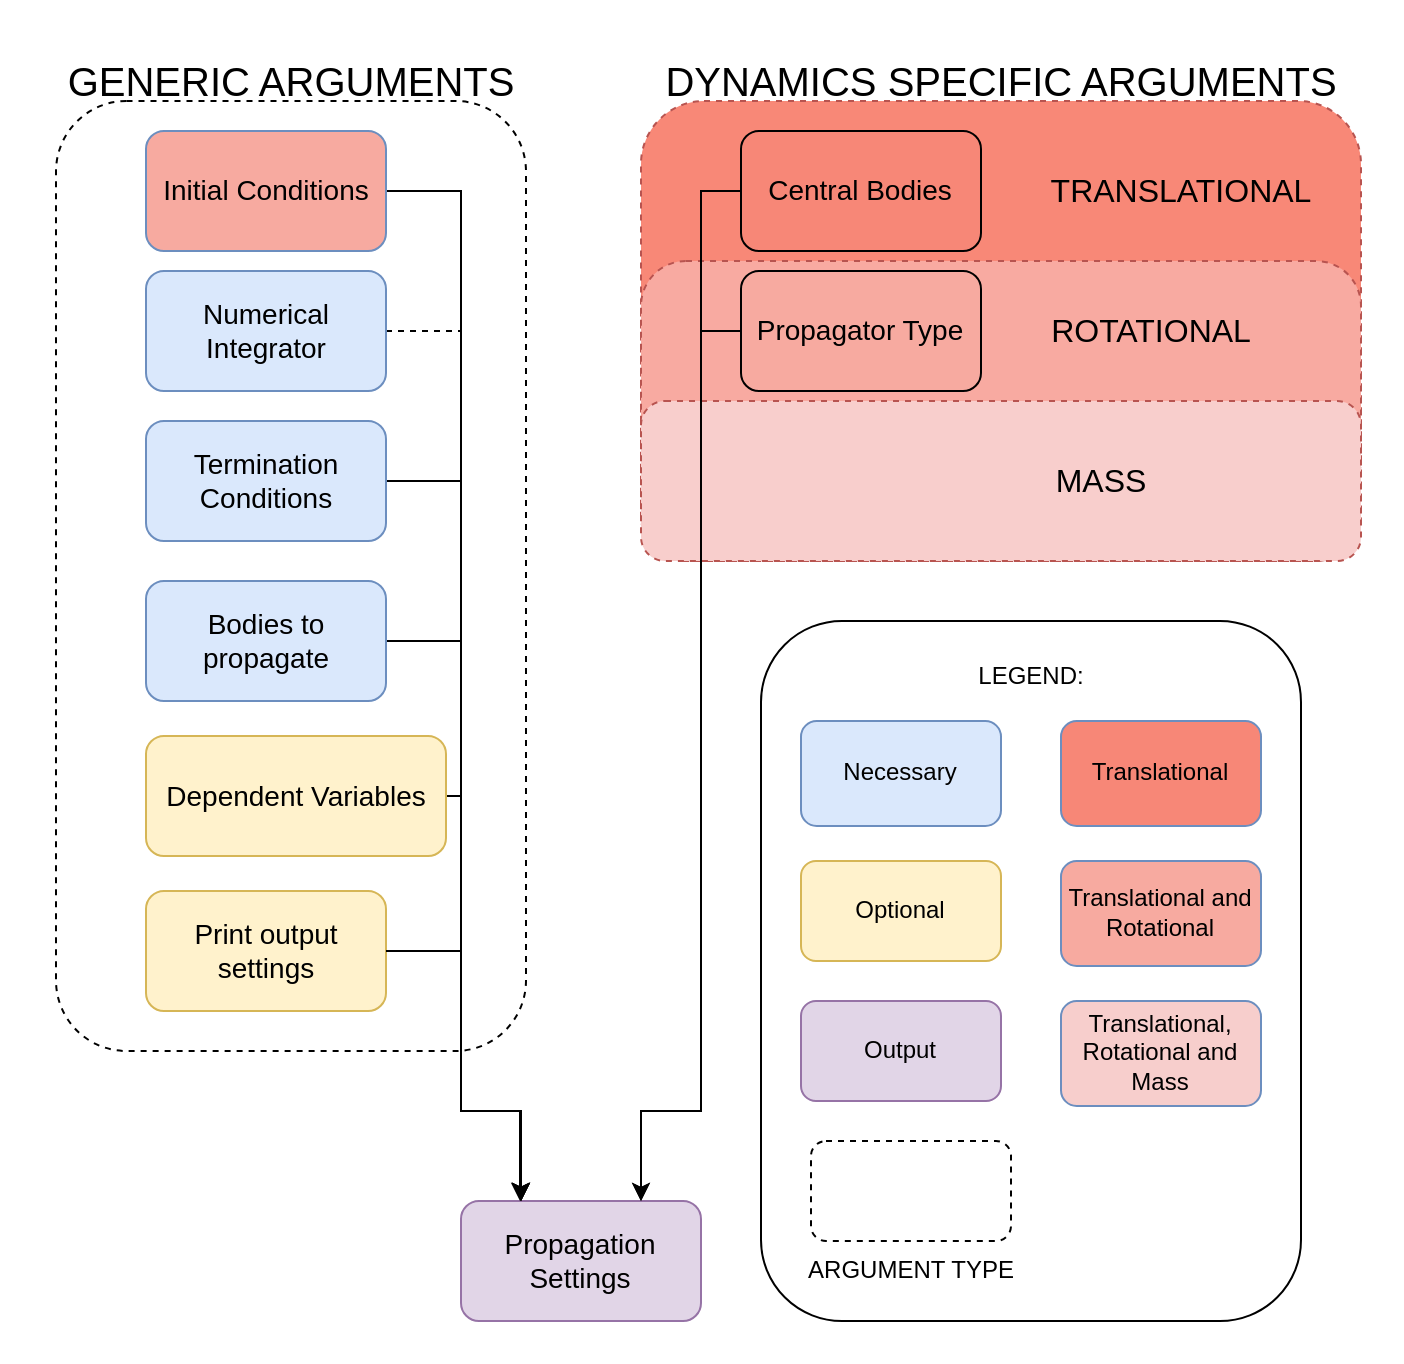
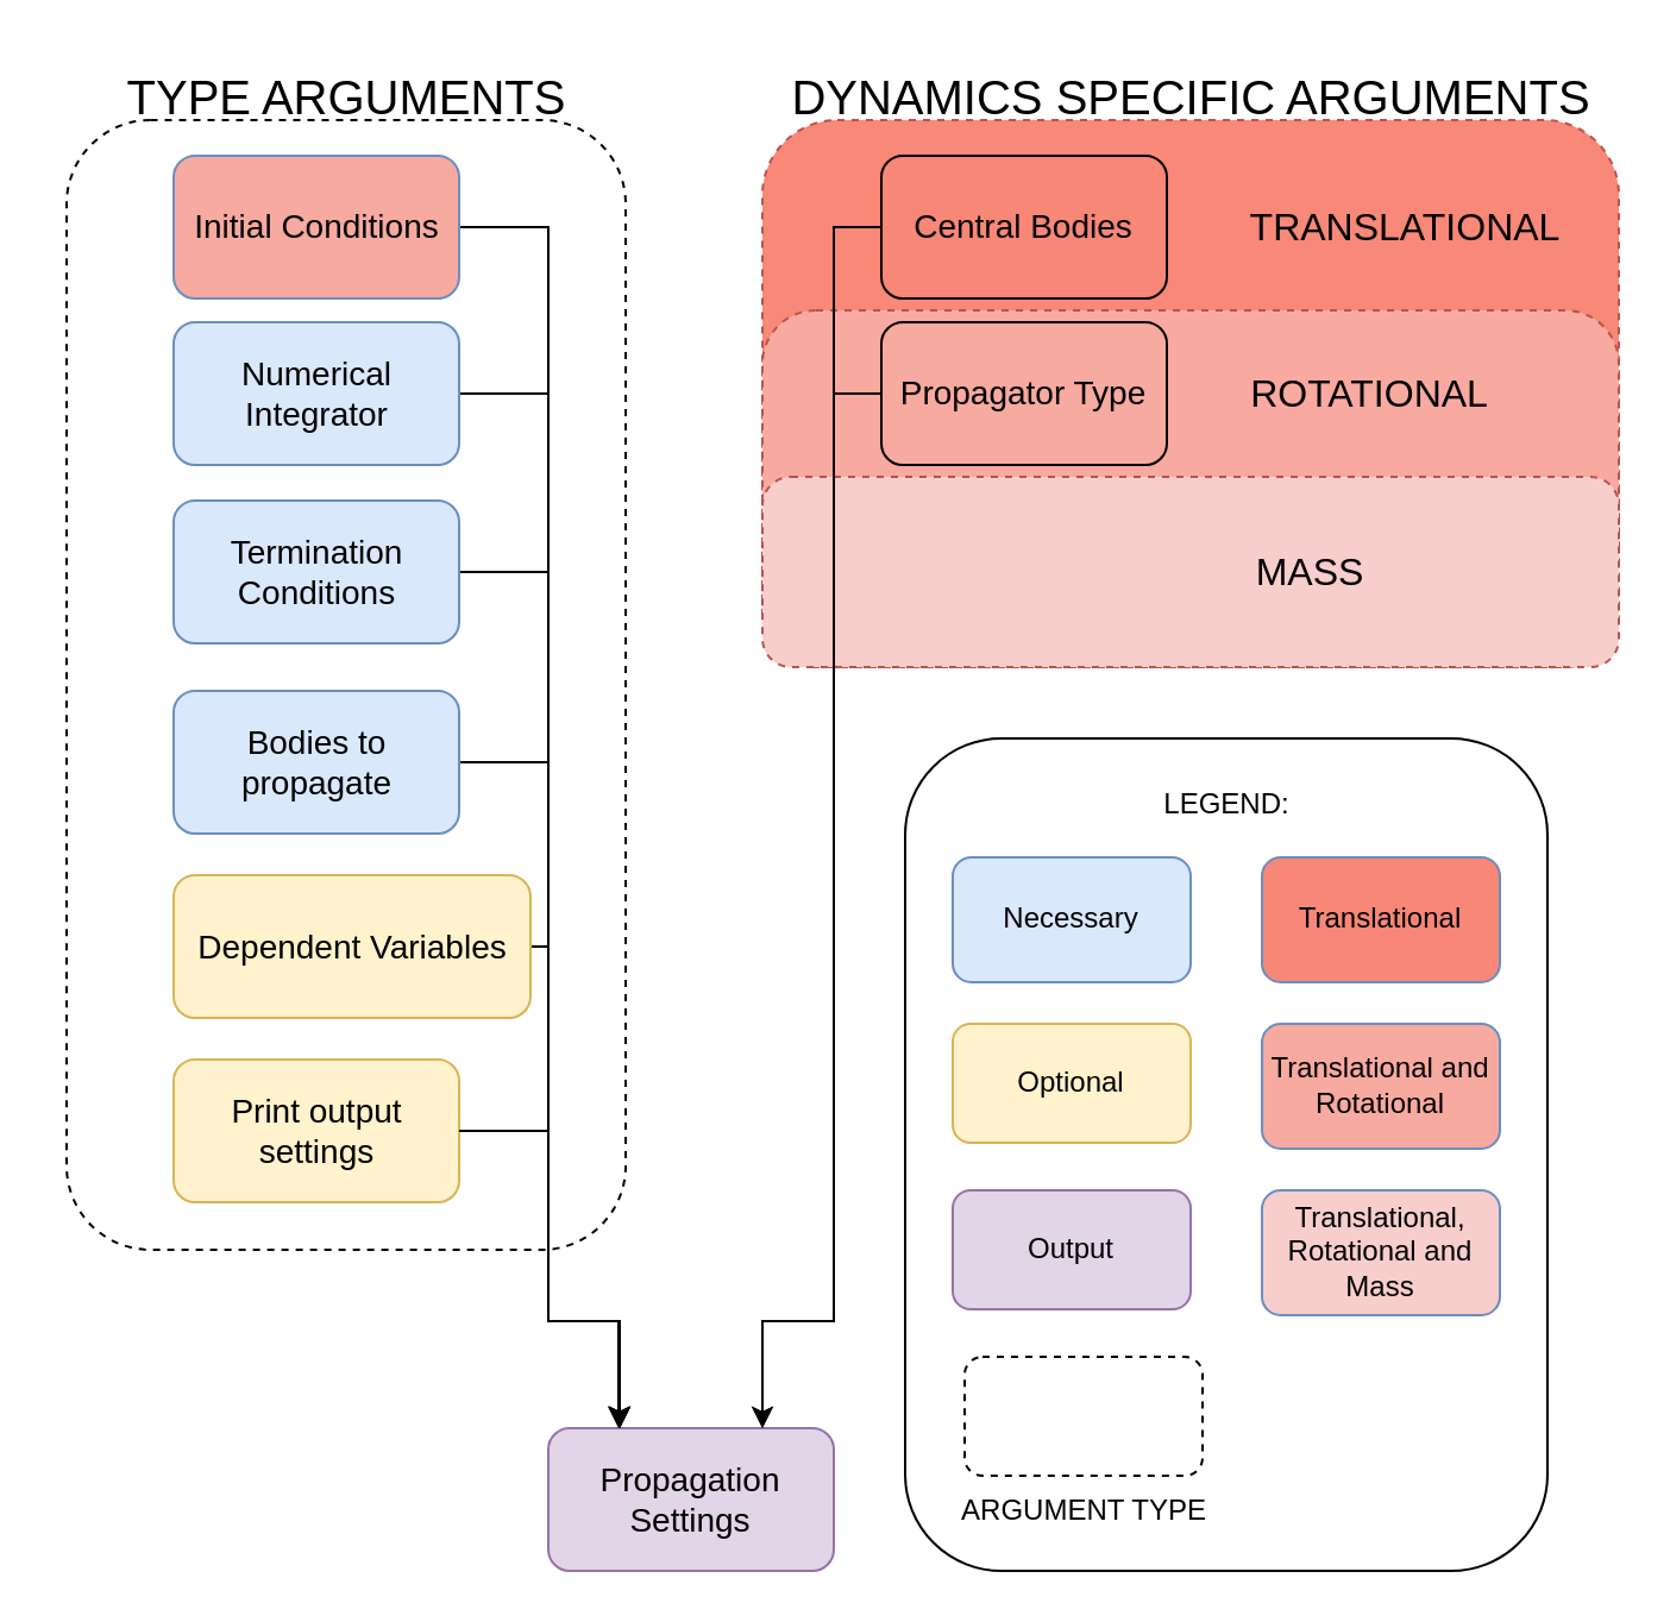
  <mxCell id="0" />
  <mxCell id="1" parent="0" />
  <mxCell id="2" value="" style="rounded=1;whiteSpace=wrap;html=1;labelPosition=right;verticalLabelPosition=top;align=left;verticalAlign=bottom;fillColor=#F88877;dashed=1;fontSize=16;sketch=0;glass=0;shadow=0;perimeterSpacing=0;strokeColor=#b85450;" parent="1" vertex="1"><mxGeometry x="320" y="50" width="360" height="210" as="geometry" /></mxCell>
  <mxCell id="3" value="&lt;span style=&quot;font-size: 14px&quot;&gt;Propagation Settings&lt;/span&gt;" style="rounded=1;whiteSpace=wrap;html=1;fillColor=#e1d5e7;strokeColor=#9673a6;" parent="1" vertex="1"><mxGeometry x="230" y="600" width="120" height="60" as="geometry" /></mxCell>
  <mxCell id="4" value="" style="rounded=1;whiteSpace=wrap;html=1;labelPosition=right;verticalLabelPosition=top;align=left;verticalAlign=bottom;fillColor=default;dashed=1;fontSize=16;" parent="1" vertex="1"><mxGeometry x="27.5" y="50" width="235" height="475" as="geometry" /></mxCell>
  <mxCell id="5" value="" style="edgeStyle=orthogonalEdgeStyle;rounded=0;orthogonalLoop=1;jettySize=auto;html=1;fontSize=20;endArrow=none;" parent="1" edge="1"><mxGeometry relative="1" as="geometry"><Array as="points" /><mxPoint x="370" y="70" as="targetPoint" /><mxPoint x="370" y="70" as="sourcePoint" /></mxGeometry></mxCell>
- <mxCell id="6" value="&lt;font style=&quot;font-size: 20px;&quot;&gt;GENERIC ARGUMENTS&lt;/font&gt;" style="text;html=1;align=center;verticalAlign=middle;resizable=0;points=[];autosize=1;strokeColor=none;fillColor=none;fontSize=16;" parent="1" vertex="1"><mxGeometry x="20" y="20" width="250" height="40" as="geometry" /></mxCell>
+ <mxCell id="6" value="&lt;font style=&quot;font-size: 20px;&quot;&gt;TYPE ARGUMENTS&lt;/font&gt;" style="text;html=1;align=center;verticalAlign=middle;resizable=0;points=[];autosize=1;strokeColor=none;fillColor=none;fontSize=16;" parent="1" vertex="1"><mxGeometry x="20" y="20" width="250" height="40" as="geometry" /></mxCell>
  <mxCell id="7" value="&lt;font style=&quot;font-size: 20px;&quot;&gt;DYNAMICS SPECIFIC ARGUMENTS&lt;/font&gt;" style="text;html=1;align=center;verticalAlign=middle;resizable=0;points=[];autosize=1;strokeColor=none;fillColor=none;fontSize=16;" parent="1" vertex="1"><mxGeometry x="320" y="20" width="360" height="40" as="geometry" /></mxCell>
  <mxCell id="8" style="edgeStyle=orthogonalEdgeStyle;rounded=0;orthogonalLoop=1;jettySize=auto;html=1;fontSize=20;entryX=0.25;entryY=0;entryDx=0;entryDy=0;" parent="1" source="9" target="3" edge="1"><mxGeometry relative="1" as="geometry"><mxPoint x="90" y="380" as="targetPoint" /><Array as="points"><mxPoint x="230" y="95" /><mxPoint x="230" y="555" /><mxPoint x="260" y="555" /></Array></mxGeometry></mxCell>
  <mxCell id="9" value="&lt;font style=&quot;font-size: 14px;&quot;&gt;Initial Conditions&lt;/font&gt;" style="rounded=1;whiteSpace=wrap;html=1;fillColor=#f7aaa0;strokeColor=#6c8ebf;" parent="1" vertex="1"><mxGeometry x="72.5" y="65" width="120" height="60" as="geometry" /></mxCell>
- <mxCell id="10" style="edgeStyle=orthogonalEdgeStyle;rounded=0;orthogonalLoop=1;jettySize=auto;html=1;entryX=0.25;entryY=0;entryDx=0;entryDy=0;fontSize=20;exitX=1;exitY=0.5;exitDx=0;exitDy=0;dashed=1;" parent="1" source="11" target="3" edge="1"><mxGeometry relative="1" as="geometry"><Array as="points"><mxPoint x="230" y="165" /><mxPoint x="230" y="555" /><mxPoint x="260" y="555" /></Array></mxGeometry></mxCell>
+ <mxCell id="10" style="edgeStyle=orthogonalEdgeStyle;rounded=0;orthogonalLoop=1;jettySize=auto;html=1;entryX=0.25;entryY=0;entryDx=0;entryDy=0;fontSize=20;exitX=1;exitY=0.5;exitDx=0;exitDy=0;" parent="1" source="11" target="3" edge="1"><mxGeometry relative="1" as="geometry"><Array as="points"><mxPoint x="230" y="165" /><mxPoint x="230" y="555" /><mxPoint x="260" y="555" /></Array></mxGeometry></mxCell>
  <mxCell id="11" value="&lt;font style=&quot;font-size: 14px;&quot;&gt;Numerical Integrator&lt;/font&gt;" style="rounded=1;whiteSpace=wrap;html=1;fillColor=#dae8fc;strokeColor=#6c8ebf;" parent="1" vertex="1"><mxGeometry x="72.5" y="135" width="120" height="60" as="geometry" /></mxCell>
  <mxCell id="12" style="edgeStyle=orthogonalEdgeStyle;rounded=0;orthogonalLoop=1;jettySize=auto;html=1;entryX=0.25;entryY=0;entryDx=0;entryDy=0;fontSize=20;exitX=1;exitY=0.5;exitDx=0;exitDy=0;" parent="1" source="13" target="3" edge="1"><mxGeometry relative="1" as="geometry"><Array as="points"><mxPoint x="230" y="240" /><mxPoint x="230" y="555" /><mxPoint x="260" y="555" /></Array></mxGeometry></mxCell>
  <mxCell id="13" value="&lt;span style=&quot;font-size: 14px&quot;&gt;Termination Conditions&lt;/span&gt;" style="rounded=1;whiteSpace=wrap;html=1;fillColor=#dae8fc;strokeColor=#6c8ebf;" parent="1" vertex="1"><mxGeometry x="72.5" y="210" width="120" height="60" as="geometry" /></mxCell>
  <mxCell id="14" style="edgeStyle=orthogonalEdgeStyle;rounded=0;orthogonalLoop=1;jettySize=auto;html=1;fontSize=20;entryX=0.25;entryY=0;entryDx=0;entryDy=0;" parent="1" source="15" target="3" edge="1"><mxGeometry relative="1" as="geometry"><mxPoint x="90" y="380" as="targetPoint" /><Array as="points"><mxPoint x="230" y="320" /><mxPoint x="230" y="555" /><mxPoint x="260" y="555" /></Array></mxGeometry></mxCell>
  <mxCell id="15" value="&lt;span style=&quot;font-size: 14px&quot;&gt;Bodies to propagate&lt;/span&gt;" style="rounded=1;whiteSpace=wrap;html=1;fillColor=#dae8fc;strokeColor=#6c8ebf;" parent="1" vertex="1"><mxGeometry x="72.5" y="290" width="120" height="60" as="geometry" /></mxCell>
  <mxCell id="16" style="edgeStyle=orthogonalEdgeStyle;rounded=0;orthogonalLoop=1;jettySize=auto;html=1;entryX=0.25;entryY=0;entryDx=0;entryDy=0;fontSize=20;exitX=1;exitY=0.5;exitDx=0;exitDy=0;" parent="1" source="17" target="3" edge="1"><mxGeometry relative="1" as="geometry"><Array as="points"><mxPoint x="230" y="398" /><mxPoint x="230" y="555" /><mxPoint x="260" y="555" /></Array></mxGeometry></mxCell>
  <mxCell id="17" value="&lt;span style=&quot;font-size: 14px&quot;&gt;Dependent Variables&lt;/span&gt;" style="rounded=1;whiteSpace=wrap;html=1;fillColor=#fff2cc;strokeColor=#d6b656;" parent="1" vertex="1"><mxGeometry x="72.5" y="367.5" width="150" height="60" as="geometry" /></mxCell>
  <mxCell id="18" value="" style="rounded=1;whiteSpace=wrap;html=1;labelPosition=left;verticalLabelPosition=top;align=right;verticalAlign=bottom;" parent="1" vertex="1"><mxGeometry x="380" y="310" width="270" height="350" as="geometry" /></mxCell>
  <mxCell id="19" value="Necessary" style="rounded=1;whiteSpace=wrap;html=1;fillColor=#dae8fc;strokeColor=#6c8ebf;" parent="1" vertex="1"><mxGeometry x="400" y="360" width="100" height="52.5" as="geometry" /></mxCell>
  <mxCell id="20" value="LEGEND:" style="text;html=1;align=center;verticalAlign=middle;resizable=0;points=[];autosize=1;strokeColor=none;fillColor=none;" parent="1" vertex="1"><mxGeometry x="480" y="327.5" width="70" height="20" as="geometry" /></mxCell>
  <mxCell id="21" value="" style="rounded=1;whiteSpace=wrap;html=1;labelPosition=right;verticalLabelPosition=top;align=left;verticalAlign=bottom;fillColor=none;dashed=1;fontSize=16;" parent="1" vertex="1"><mxGeometry x="405" y="570" width="100" height="50" as="geometry" /></mxCell>
  <mxCell id="22" value="&lt;font style=&quot;font-size: 12px;&quot;&gt;ARGUMENT TYPE&lt;/font&gt;" style="text;html=1;align=center;verticalAlign=middle;resizable=0;points=[];autosize=1;strokeColor=none;fillColor=none;fontSize=10;" parent="1" vertex="1"><mxGeometry x="390" y="620" width="130" height="30" as="geometry" /></mxCell>
  <mxCell id="23" value="Optional" style="rounded=1;whiteSpace=wrap;html=1;fillColor=#fff2cc;strokeColor=#d6b656;" parent="1" vertex="1"><mxGeometry x="400" y="430" width="100" height="50" as="geometry" /></mxCell>
  <mxCell id="24" value="" style="rounded=1;whiteSpace=wrap;html=1;labelPosition=right;verticalLabelPosition=top;align=left;verticalAlign=bottom;fillColor=#F8AAA1;dashed=1;fontSize=16;sketch=0;glass=0;shadow=0;perimeterSpacing=0;strokeColor=#b85450;" parent="1" vertex="1"><mxGeometry x="320" y="130" width="360" height="150" as="geometry" /></mxCell>
  <mxCell id="25" style="edgeStyle=orthogonalEdgeStyle;rounded=0;orthogonalLoop=1;jettySize=auto;html=1;fontSize=20;exitX=0;exitY=0.5;exitDx=0;exitDy=0;entryX=0.75;entryY=0;entryDx=0;entryDy=0;" parent="1" source="26" target="3" edge="1"><mxGeometry relative="1" as="geometry"><mxPoint x="390" y="410" as="targetPoint" /><Array as="points"><mxPoint x="350" y="165" /><mxPoint x="350" y="555" /><mxPoint x="320" y="555" /></Array></mxGeometry></mxCell>
  <mxCell id="26" value="&lt;font style=&quot;font-size: 14px;&quot;&gt;Propagator Type&lt;/font&gt;" style="rounded=1;whiteSpace=wrap;html=1;fillColor=#F7AAA0;strokeColor=#000000;" parent="1" vertex="1"><mxGeometry x="370" y="135" width="120" height="60" as="geometry" /></mxCell>
  <mxCell id="27" value="" style="rounded=1;whiteSpace=wrap;html=1;labelPosition=right;verticalLabelPosition=top;align=left;verticalAlign=bottom;fillColor=#F8CECC;dashed=1;fontSize=16;sketch=0;glass=0;shadow=0;perimeterSpacing=0;strokeColor=#b85450;" parent="1" vertex="1"><mxGeometry x="320" y="200" width="360" height="80" as="geometry" /></mxCell>
  <mxCell id="28" style="edgeStyle=orthogonalEdgeStyle;rounded=0;orthogonalLoop=1;jettySize=auto;html=1;fontSize=14;entryX=0.75;entryY=0;entryDx=0;entryDy=0;" parent="1" source="29" target="3" edge="1"><mxGeometry relative="1" as="geometry"><mxPoint x="350" y="370" as="targetPoint" /><Array as="points"><mxPoint x="350" y="95" /><mxPoint x="350" y="555" /><mxPoint x="320" y="555" /></Array></mxGeometry></mxCell>
  <mxCell id="29" value="&lt;font style=&quot;font-size: 14px;&quot;&gt;Central Bodies&lt;/font&gt;" style="rounded=1;whiteSpace=wrap;html=1;fillColor=#F78777;strokeColor=#000000;" parent="1" vertex="1"><mxGeometry x="370" y="65" width="120" height="60" as="geometry" /></mxCell>
  <mxCell id="30" value="TRANSLATIONAL" style="text;html=1;align=center;verticalAlign=middle;resizable=0;points=[];autosize=1;strokeColor=none;fillColor=none;fontSize=16;" parent="1" vertex="1"><mxGeometry x="515" y="80" width="150" height="30" as="geometry" /></mxCell>
  <mxCell id="31" value="ROTATIONAL" style="text;html=1;align=center;verticalAlign=middle;resizable=0;points=[];autosize=1;strokeColor=none;fillColor=none;fontSize=16;" parent="1" vertex="1"><mxGeometry x="515" y="150" width="120" height="30" as="geometry" /></mxCell>
  <mxCell id="32" value="MASS" style="text;html=1;align=center;verticalAlign=middle;resizable=0;points=[];autosize=1;strokeColor=none;fillColor=none;fontSize=16;" parent="1" vertex="1"><mxGeometry x="515" y="225" width="70" height="30" as="geometry" /></mxCell>
  <mxCell id="33" value="Translational" style="rounded=1;whiteSpace=wrap;html=1;fillColor=#F78777;strokeColor=#6c8ebf;" parent="1" vertex="1"><mxGeometry x="530" y="360" width="100" height="52.5" as="geometry" /></mxCell>
  <mxCell id="34" value="Output" style="rounded=1;whiteSpace=wrap;html=1;fillColor=#e1d5e7;strokeColor=#9673a6;" parent="1" vertex="1"><mxGeometry x="400" y="500" width="100" height="50" as="geometry" /></mxCell>
  <mxCell id="35" value="Translational and Rotational" style="rounded=1;whiteSpace=wrap;html=1;fillColor=#F7AAA0;strokeColor=#6c8ebf;" parent="1" vertex="1"><mxGeometry x="530" y="430" width="100" height="52.5" as="geometry" /></mxCell>
  <mxCell id="36" value="Translational, Rotational and Mass" style="rounded=1;whiteSpace=wrap;html=1;fillColor=#F7CECC;strokeColor=#6c8ebf;" parent="1" vertex="1"><mxGeometry x="530" y="500" width="100" height="52.5" as="geometry" /></mxCell>
  <mxCell id="37" value="&lt;span style=&quot;font-size: 14px&quot;&gt;Print output&lt;br&gt;settings&lt;br&gt;&lt;/span&gt;" style="rounded=1;whiteSpace=wrap;html=1;fillColor=#fff2cc;strokeColor=#d6b656;" vertex="1" parent="1"><mxGeometry x="72.5" y="445" width="120" height="60" as="geometry" /></mxCell>
  <mxCell id="38" style="edgeStyle=orthogonalEdgeStyle;rounded=0;orthogonalLoop=1;jettySize=auto;html=1;entryX=0.25;entryY=0;entryDx=0;entryDy=0;fontSize=20;exitX=1;exitY=0.5;exitDx=0;exitDy=0;" edge="1" parent="1" source="37"><mxGeometry relative="1" as="geometry"><Array as="points"><mxPoint x="230" y="475" /><mxPoint x="230" y="555" /><mxPoint x="260" y="555" /></Array><mxPoint x="192.5" y="455" as="sourcePoint" /><mxPoint x="259.5" y="600" as="targetPoint" /></mxGeometry></mxCell>
